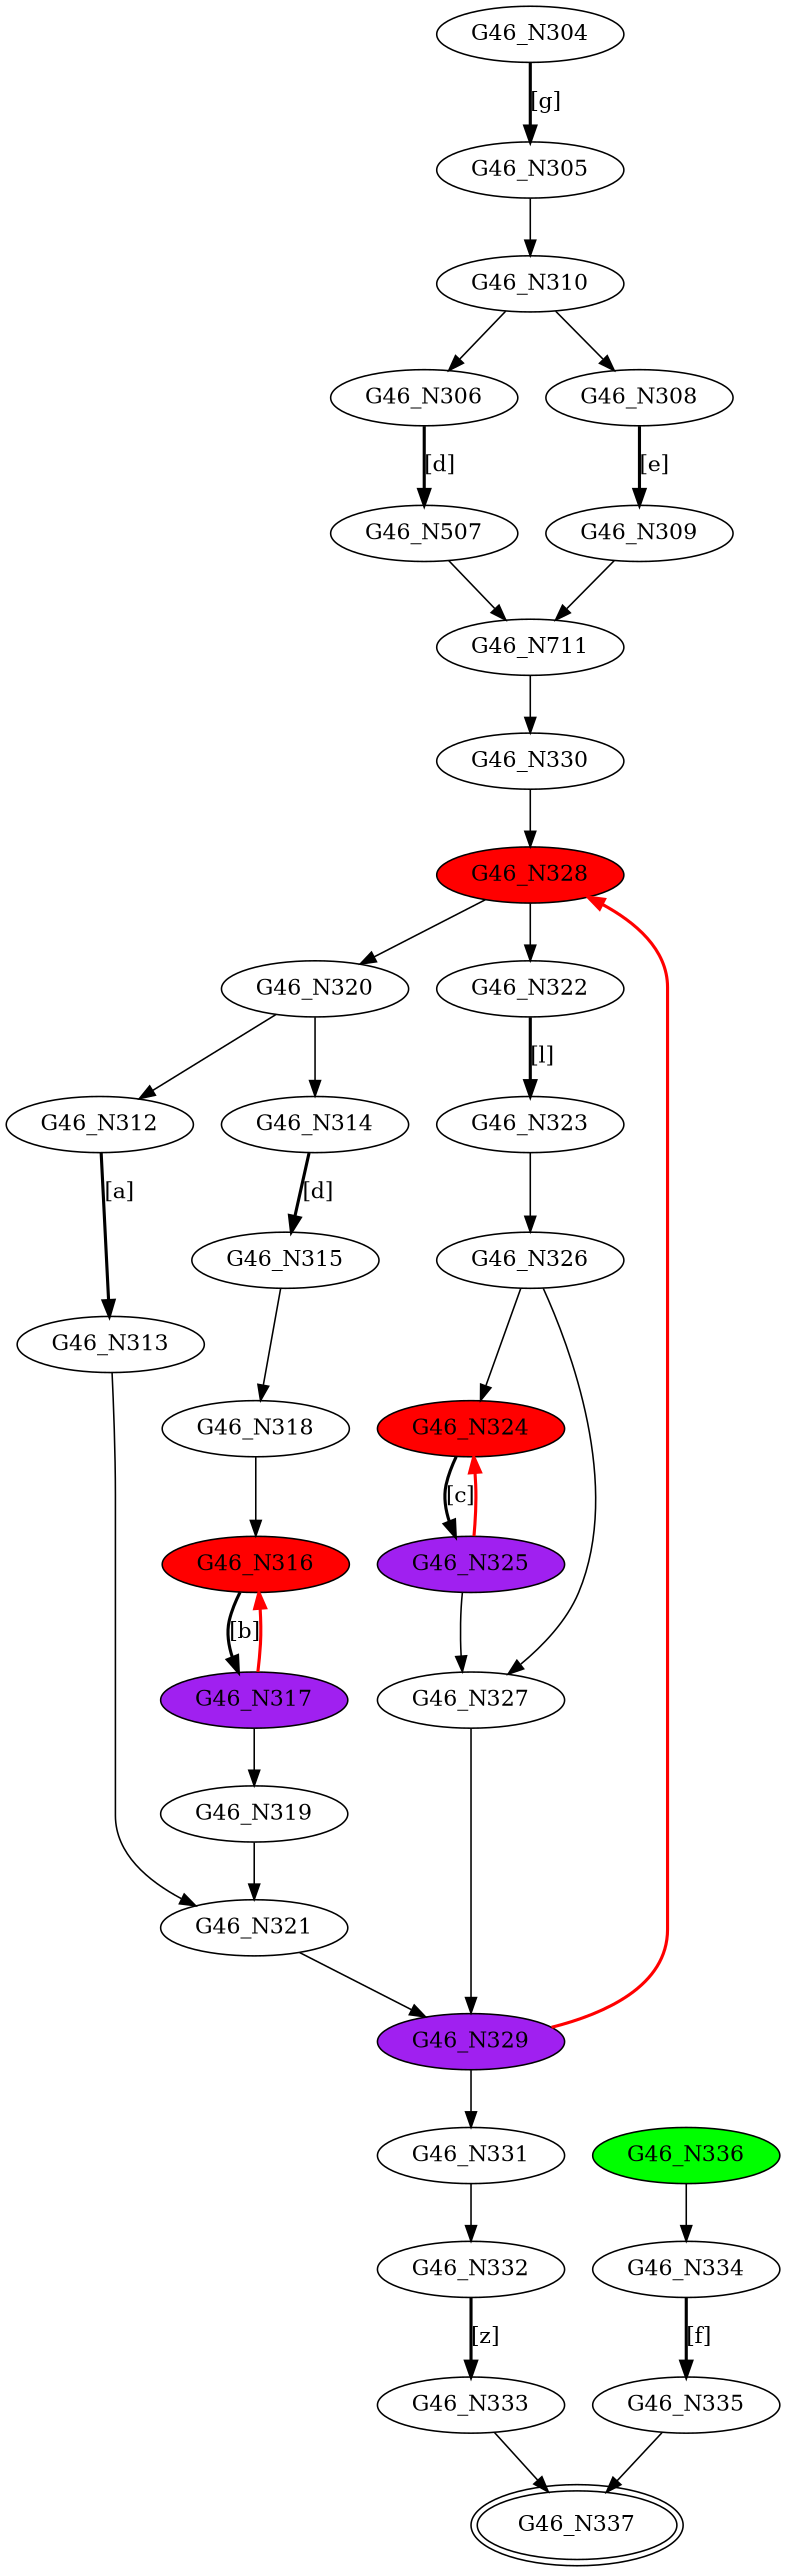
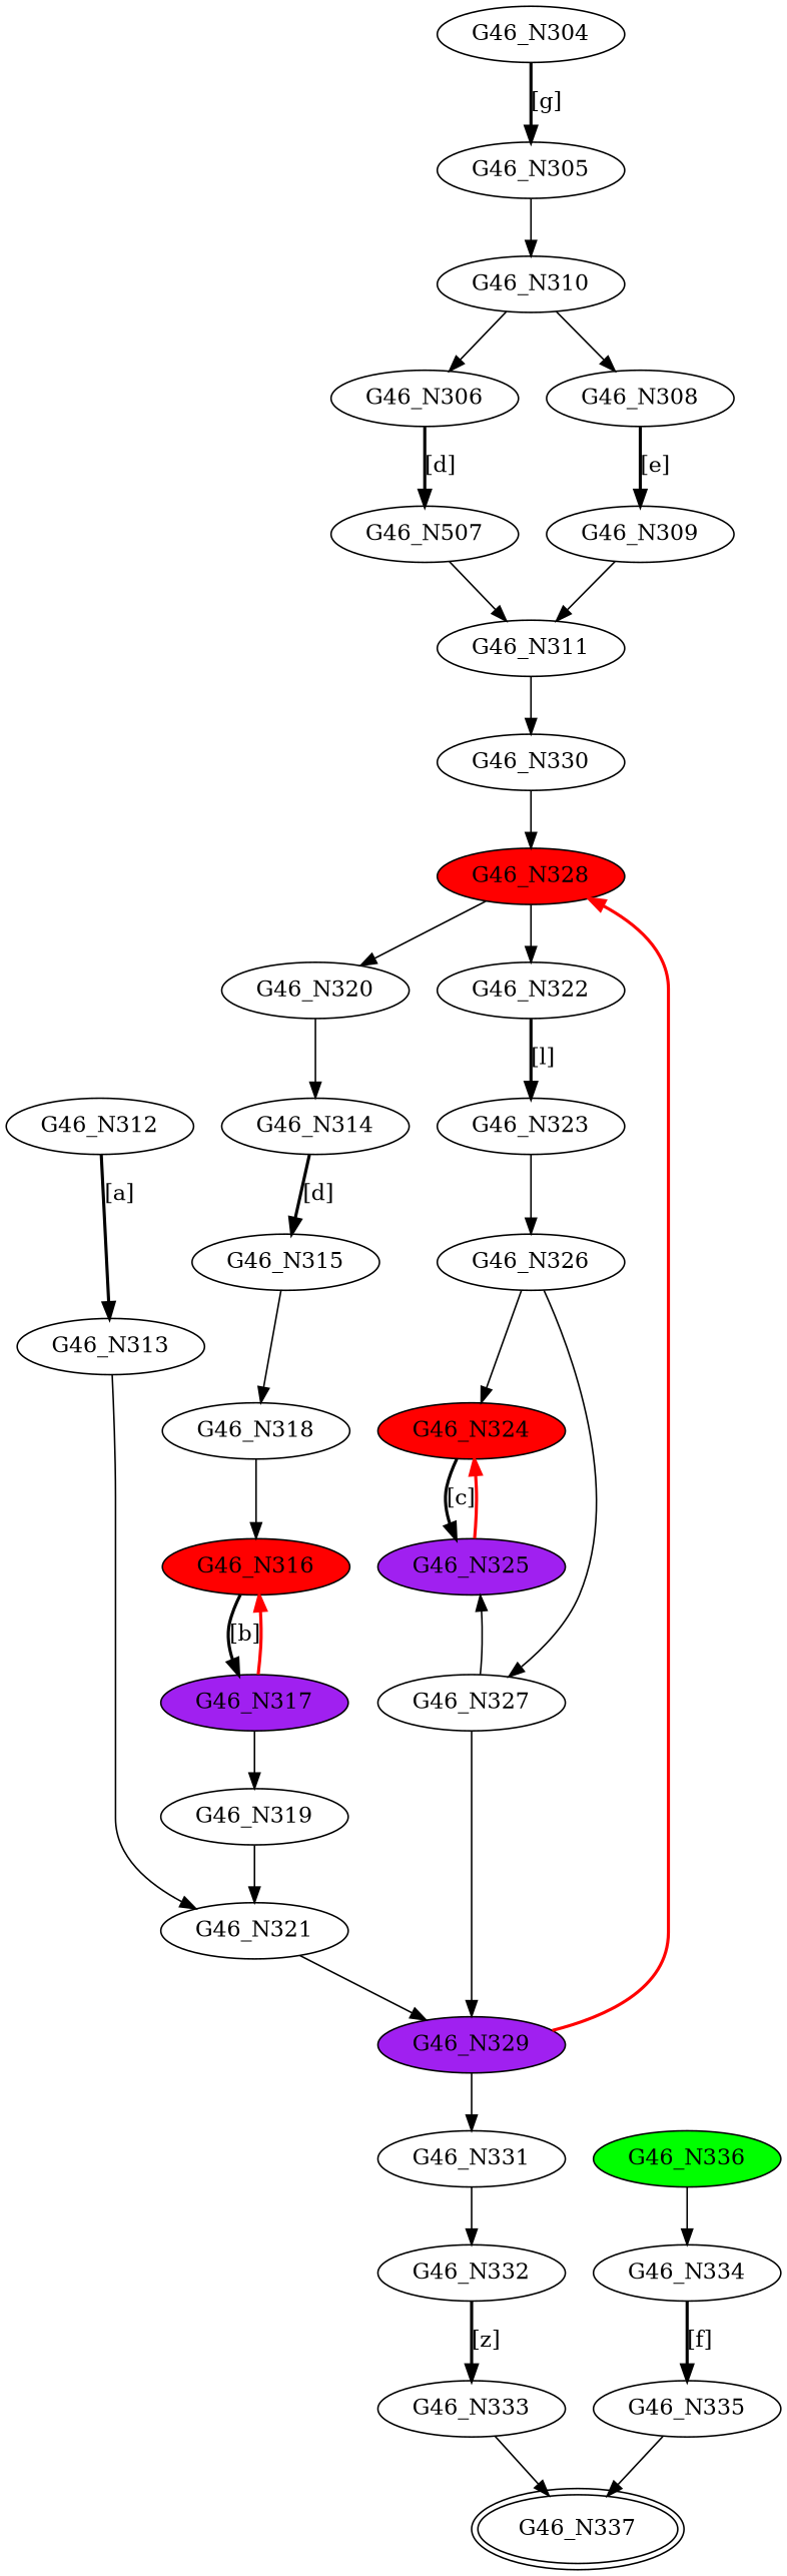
  digraph {
    G46_N304
    G46_N305
    G46_N310
    G46_N306
    G46_N308
    n6 [label=G46_N507]
-   G46_N311 [label=G46_N711]
+   G46_N311
    G46_N330
    G46_N309
    G46_N328 [fillcolor=red style=filled]
    G46_N312
    G46_N313
    G46_N321
    G46_N329 [fillcolor=purple style=filled]
    G46_N314
    G46_N315
    G46_N318
    G46_N316 [fillcolor=red style=filled]
    G46_N317 [fillcolor=purple style=filled]
    G46_N319
    G46_N320
    G46_N331
    G46_N322
    G46_N323
    G46_N326
    G46_N324 [fillcolor=red style=filled]
    G46_N327
    G46_N325 [fillcolor=purple style=filled]
    G46_N332
    G46_N333
    G46_N337 [peripheries=2]
    G46_N334
    G46_N335
    G46_N336 [fillcolor=green style=filled]
    G46_N304 -> G46_N305 [label="[g]" style=bold]
    G46_N305 -> G46_N310
    G46_N310 -> G46_N306
    G46_N310 -> G46_N308
    G46_N306 -> n6 [label="[d]" style=bold]
    G46_N308 -> G46_N309 [label="[e]" style=bold]
    n6 -> G46_N311
    G46_N311 -> G46_N330
    G46_N330 -> G46_N328
    G46_N309 -> G46_N311
    G46_N328 -> G46_N320
    G46_N328 -> G46_N322
    G46_N312 -> G46_N313 [label="[a]" style=bold]
    G46_N313 -> G46_N321
    G46_N321 -> G46_N329
    G46_N329 -> G46_N328 [color=red style=bold]
    G46_N329 -> G46_N331
    G46_N314 -> G46_N315 [label="[d]" style=bold]
    G46_N315 -> G46_N318
    G46_N318 -> G46_N316
    G46_N316 -> G46_N317 [label="[b]" style=bold]
    G46_N317 -> G46_N316 [color=red style=bold]
    G46_N317 -> G46_N319
    G46_N319 -> G46_N321
-   G46_N320 -> G46_N312
    G46_N320 -> G46_N314
    G46_N331 -> G46_N332
    G46_N322 -> G46_N323 [label="[l]" style=bold]
    G46_N323 -> G46_N326
    G46_N326 -> G46_N324
    G46_N326 -> G46_N327
    G46_N324 -> G46_N325 [label="[c]" style=bold]
    G46_N327 -> G46_N329
    G46_N325 -> G46_N324 [color=red style=bold]
-   G46_N325 -> G46_N327
+   G46_N327 -> G46_N325
    G46_N332 -> G46_N333 [label="[z]" style=bold]
    G46_N333 -> G46_N337
    G46_N334 -> G46_N335 [label="[f]" style=bold]
    G46_N335 -> G46_N337
    G46_N336 -> G46_N334
  }
